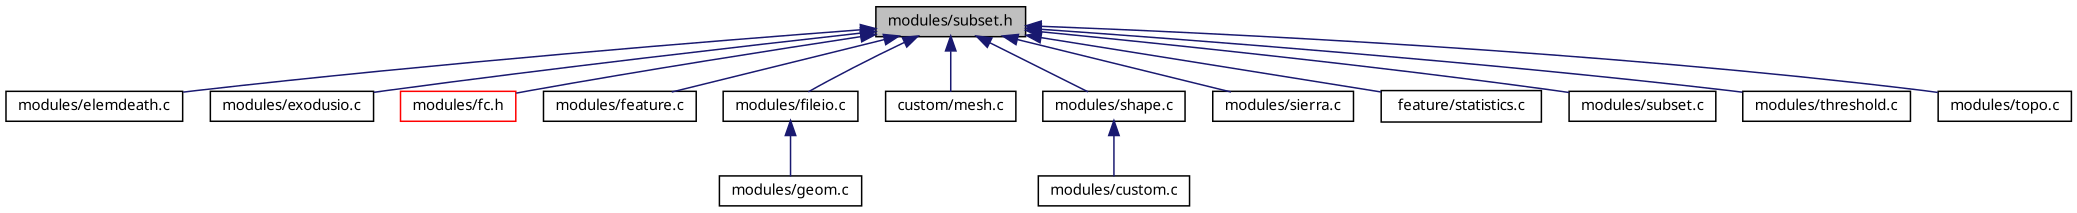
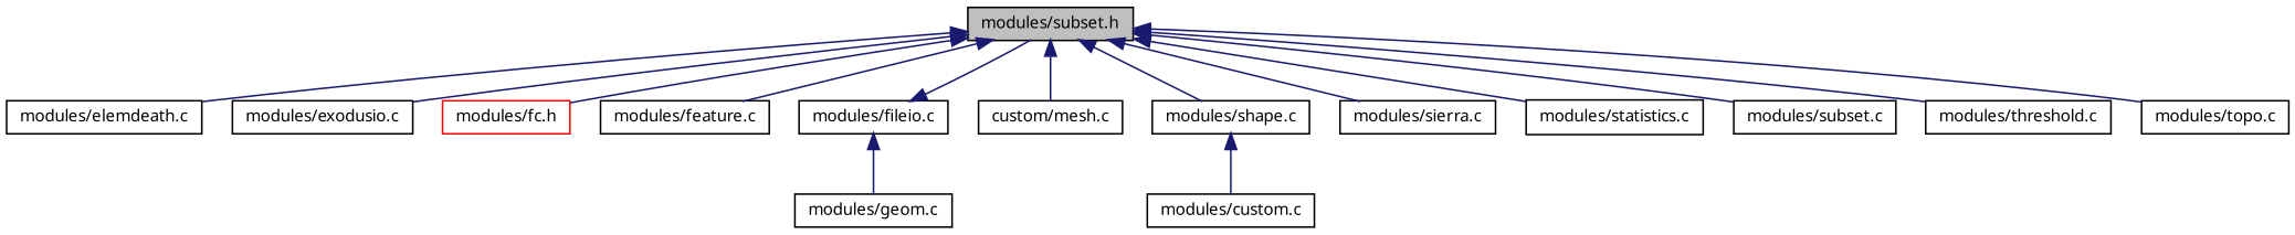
  digraph {
    rankdir=TB
    node [color=black fillcolor=white fontname="FreeSans.ttf" fontsize=10 shape=record style=filled]
    edge [color=midnightblue dir=back fontname="FreeSans.ttf" fontsize=10 labelfontname="FreeSans.ttf" labelfontsize=10 style=solid]
    n1 [fillcolor=grey75 fontcolor=black height=0.2 label="modules/subset.h" width=0.4]
    n2 [height=0.2 label="modules/elemdeath.c" width=0.4]
    n3 [height=0.2 label="modules/exodusio.c" width=0.4]
    n4 [color=red height=0.2 label="modules/fc.h" width=0.4]
    n5 [height=0.2 label="modules/feature.c" width=0.4]
    n6 [height=0.2 label="modules/fileio.c" width=0.4]
    n7 [height=0.2 label="custom/mesh.c" width=0.4]
    n8 [height=0.2 label="modules/shape.c" width=0.4]
    n9 [height=0.2 label="modules/sierra.c" width=0.4]
-   n10 [height=0.2 label="feature/statistics.c" width=0.4]
+   n10 [height=0.2 label="modules/statistics.c" width=0.4]
    n11 [height=0.2 label="modules/subset.c" width=0.4]
    n12 [height=0.2 label="modules/threshold.c" width=0.4]
    n13 [height=0.2 label="modules/topo.c" width=0.4]
    n14 [height=0.2 label="modules/custom.c" width=0.4]
    n15 [height=0.2 label="modules/geom.c" width=0.4]
    n1 -> n2
    n1 -> n3
    n1 -> n4
    n1 -> n5
-   n1 -> n6
+   n6 -> n1
    n1 -> n7
    n1 -> n8
    n1 -> n9
    n1 -> n10
    n1 -> n11
    n1 -> n12
    n1 -> n13
    n6 -> n15
    n8 -> n14
  }
